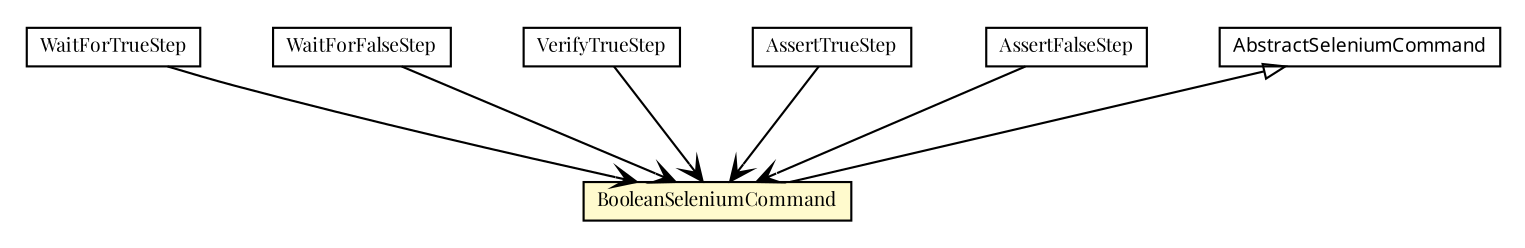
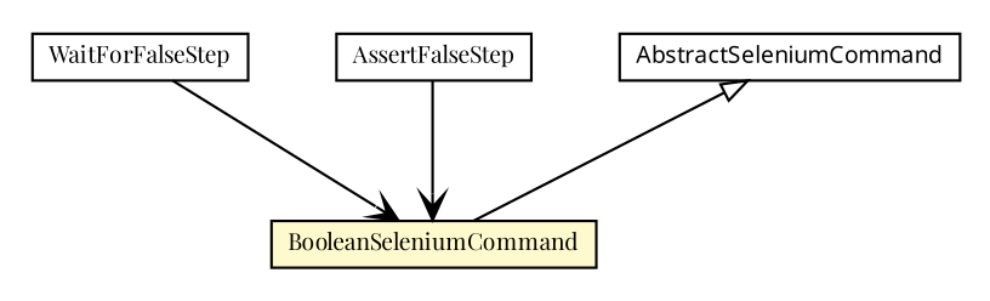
  digraph {
    fontname="Playfair Display"
    node [fontcolor=black fontname="Playfair Display" fontsize=9.0 shape=plaintext]
    edge [arrowhead=open color=black fontcolor=black fontname="Playfair Display" fontsize=10.0 headport=p labelfontname=arial labelfontsize=10 tailport=p]
-   n1 [label=<<table border="0" cellborder="1" cellspacing="0" cellpadding="2" port="p" href="./WaitForTrueStep.html"> 		<tr><td><table border="0" cellspacing="0" cellpadding="1"> 			<tr><td> WaitForTrueStep </td></tr> 		</table></td></tr> 		</table>>]
    n2 [label=<<table border="0" cellborder="1" cellspacing="0" cellpadding="2" port="p" bgcolor="lemonChiffon" href="./BooleanSeleniumCommand.html"> 		<tr><td><table border="0" cellspacing="0" cellpadding="1"> 			<tr><td> BooleanSeleniumCommand </td></tr> 		</table></td></tr> 		</table>>]
    n3 [label=<<table border="0" cellborder="1" cellspacing="0" cellpadding="2" port="p" href="./WaitForFalseStep.html"> 		<tr><td><table border="0" cellspacing="0" cellpadding="1"> 			<tr><td> WaitForFalseStep </td></tr> 		</table></td></tr> 		</table>>]
-   n4 [label=<<table border="0" cellborder="1" cellspacing="0" cellpadding="2" port="p" href="./VerifyTrueStep.html"> 		<tr><td><table border="0" cellspacing="0" cellpadding="1"> 			<tr><td> VerifyTrueStep </td></tr> 		</table></td></tr> 		</table>>]
-   n5 [label=<<table border="0" cellborder="1" cellspacing="0" cellpadding="2" port="p" href="./AssertTrueStep.html"> 		<tr><td><table border="0" cellspacing="0" cellpadding="1"> 			<tr><td> AssertTrueStep </td></tr> 		</table></td></tr> 		</table>>]
    n6 [label=<<table border="0" cellborder="1" cellspacing="0" cellpadding="2" port="p" href="./AssertFalseStep.html"> 		<tr><td><table border="0" cellspacing="0" cellpadding="1"> 			<tr><td> AssertFalseStep </td></tr> 		</table></td></tr> 		</table>>]
    n7 [label=<<table border="0" cellborder="1" cellspacing="0" cellpadding="2" port="p" href="./AbstractSeleniumCommand.html"> 		<tr><td><table border="0" cellspacing="0" cellpadding="1"> 			<tr><td><font face="ariali"> AbstractSeleniumCommand </font></td></tr> 		</table></td></tr> 		</table>>]
-   n1 -> n2
    n3 -> n2
-   n4 -> n2
-   n5 -> n2
    n6 -> n2
    n7 -> n2 [arrowtail=empty dir=back fontsize=10 arrowhead="" color="" fontcolor=""]
  }
